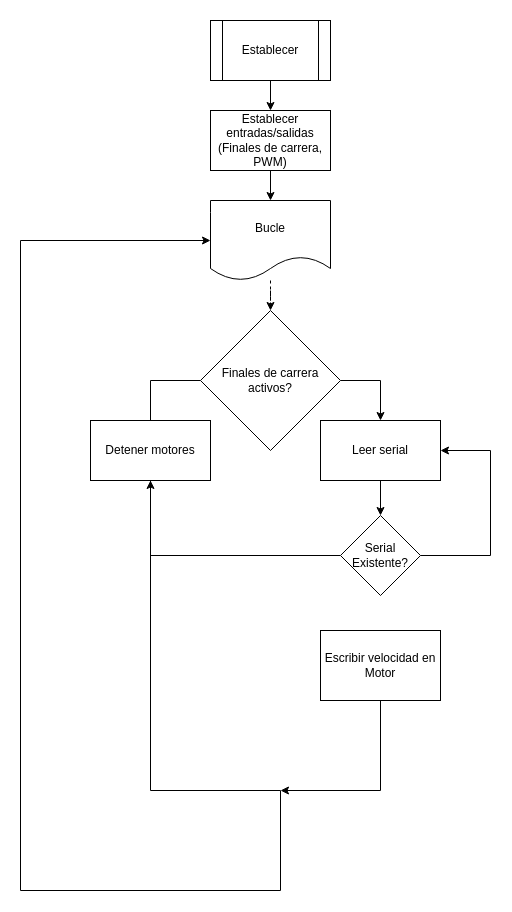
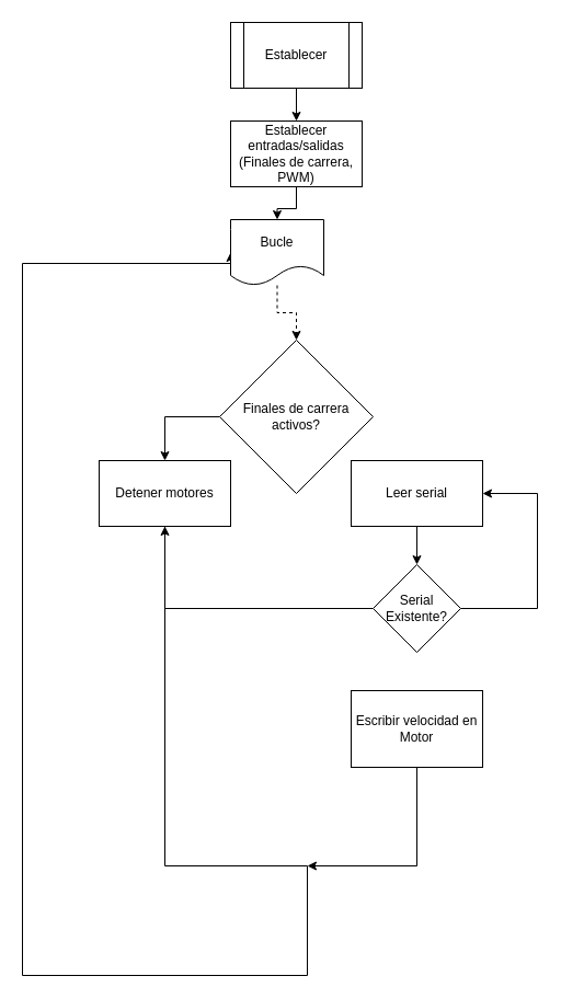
  <mxCell id="0" />
  <mxCell id="1" parent="0" />
  <mxCell id="2" value="" style="edgeStyle=orthogonalEdgeStyle;rounded=0;orthogonalLoop=1;jettySize=auto;html=1;" edge="1" parent="1" source="3" target="5"><mxGeometry relative="1" as="geometry" /></mxCell>
  <mxCell id="3" value="Establecer" style="shape=process;whiteSpace=wrap;html=1;backgroundOutline=1;" vertex="1" parent="1"><mxGeometry x="210" y="20" width="120" height="60" as="geometry" /></mxCell>
  <mxCell id="4" value="" style="edgeStyle=orthogonalEdgeStyle;rounded=0;orthogonalLoop=1;jettySize=auto;html=1;" edge="1" parent="1" source="5" target="19"><mxGeometry relative="1" as="geometry" /></mxCell>
  <mxCell id="5" value="Establecer entradas/salidas&lt;br&gt;(Finales de carrera, PWM)" style="rounded=0;whiteSpace=wrap;html=1;" vertex="1" parent="1"><mxGeometry x="210" y="110" width="120" height="60" as="geometry" /></mxCell>
- <mxCell id="6" style="edgeStyle=orthogonalEdgeStyle;rounded=0;orthogonalLoop=1;jettySize=auto;html=1;exitX=0;exitY=0.5;exitDx=0;exitDy=0;entryX=0.5;entryY=0;entryDx=0;entryDy=0;endArrow=none;" edge="1" parent="1" source="8" target="10"><mxGeometry relative="1" as="geometry" /></mxCell>
- <mxCell id="7" style="edgeStyle=orthogonalEdgeStyle;rounded=0;orthogonalLoop=1;jettySize=auto;html=1;exitX=1;exitY=0.5;exitDx=0;exitDy=0;entryX=0.5;entryY=0;entryDx=0;entryDy=0;" edge="1" parent="1" source="8" target="17"><mxGeometry relative="1" as="geometry"><Array as="points"><mxPoint x="380" y="380" /></Array></mxGeometry></mxCell>
+ <mxCell id="6" style="edgeStyle=orthogonalEdgeStyle;rounded=0;orthogonalLoop=1;jettySize=auto;html=1;exitX=0;exitY=0.5;exitDx=0;exitDy=0;entryX=0.5;entryY=0;entryDx=0;entryDy=0;" edge="1" parent="1" source="8" target="10"><mxGeometry relative="1" as="geometry" /></mxCell>
  <mxCell id="8" value="Finales de carrera activos?" style="rhombus;whiteSpace=wrap;html=1;" vertex="1" parent="1"><mxGeometry x="200" y="310" width="140" height="140" as="geometry" /></mxCell>
  <mxCell id="9" value="" style="edgeStyle=orthogonalEdgeStyle;rounded=0;orthogonalLoop=1;jettySize=auto;html=1;entryX=0;entryY=0.5;entryDx=0;entryDy=0;" edge="1" parent="1" source="10" target="19"><mxGeometry relative="1" as="geometry"><mxPoint x="280" y="920" as="targetPoint" /><Array as="points"><mxPoint x="150" y="790" /><mxPoint x="280" y="790" /><mxPoint x="280" y="890" /><mxPoint x="20" y="890" /><mxPoint x="20" y="240" /></Array></mxGeometry></mxCell>
  <mxCell id="10" value="Detener motores" style="rounded=0;whiteSpace=wrap;html=1;" vertex="1" parent="1"><mxGeometry x="90" y="420" width="120" height="60" as="geometry" /></mxCell>
  <mxCell id="11" value="" style="edgeStyle=orthogonalEdgeStyle;rounded=0;orthogonalLoop=1;jettySize=auto;html=1;" edge="1" parent="1" source="13" target="10"><mxGeometry relative="1" as="geometry"><mxPoint x="675" y="600" as="targetPoint" /></mxGeometry></mxCell>
  <mxCell id="12" style="edgeStyle=orthogonalEdgeStyle;rounded=0;orthogonalLoop=1;jettySize=auto;html=1;exitX=1;exitY=0.5;exitDx=0;exitDy=0;entryX=1;entryY=0.5;entryDx=0;entryDy=0;" edge="1" parent="1" source="13" target="17"><mxGeometry relative="1" as="geometry"><Array as="points"><mxPoint x="490" y="555" /><mxPoint x="490" y="450" /></Array></mxGeometry></mxCell>
  <mxCell id="13" value="Serial Existente?" style="rhombus;whiteSpace=wrap;html=1;" vertex="1" parent="1"><mxGeometry x="340" y="515" width="80" height="80" as="geometry" /></mxCell>
  <mxCell id="14" value="" style="edgeStyle=orthogonalEdgeStyle;rounded=0;orthogonalLoop=1;jettySize=auto;html=1;" edge="1" parent="1" source="15"><mxGeometry relative="1" as="geometry"><mxPoint x="280" y="790" as="targetPoint" /><Array as="points"><mxPoint x="380" y="790" /></Array></mxGeometry></mxCell>
  <mxCell id="15" value="Escribir velocidad en Motor" style="rounded=0;whiteSpace=wrap;html=1;" vertex="1" parent="1"><mxGeometry x="320" y="630" width="120" height="70" as="geometry" /></mxCell>
  <mxCell id="16" value="" style="edgeStyle=orthogonalEdgeStyle;rounded=0;orthogonalLoop=1;jettySize=auto;html=1;" edge="1" parent="1" source="17" target="13"><mxGeometry relative="1" as="geometry" /></mxCell>
  <mxCell id="17" value="Leer serial" style="rounded=0;whiteSpace=wrap;html=1;" vertex="1" parent="1"><mxGeometry x="320" y="420" width="120" height="60" as="geometry" /></mxCell>
  <mxCell id="18" value="" style="edgeStyle=orthogonalEdgeStyle;rounded=0;orthogonalLoop=1;jettySize=auto;html=1;dashed=1;" edge="1" parent="1" source="19" target="8"><mxGeometry relative="1" as="geometry" /></mxCell>
- <mxCell id="19" value="Bucle" style="shape=document;whiteSpace=wrap;html=1;boundedLbl=1;" vertex="1" parent="1"><mxGeometry x="210" y="200" width="120" height="80" as="geometry" /></mxCell>
+ <mxCell id="19" value="Bucle" style="shape=document;whiteSpace=wrap;html=1;boundedLbl=1;" vertex="1" parent="1"><mxGeometry x="210" y="200" width="85" height="60" as="geometry" /></mxCell>
